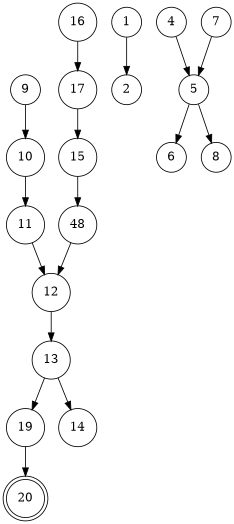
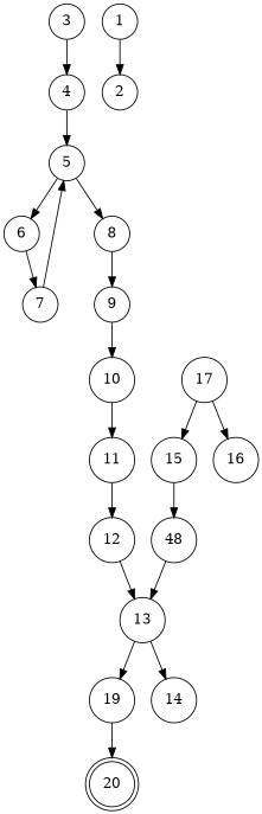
  digraph {
    node [shape=circle]
    20 [shape=doublecircle]
    1
    2
+   3
    4
    5
    6
    8
    7
    9
    10
    11
    12
    13
    19
    14
    n17 [label=48]
    15
    16
    17
    1 -> 2
+   3 -> 4
    4 -> 5
    5 -> 6
    5 -> 8
+   6 -> 7
+   8 -> 9
    7 -> 5
    9 -> 10
    10 -> 11
    11 -> 12
    12 -> 13
    13 -> 19
    13 -> 14
    19 -> 20
-   n17 -> 12
+   n17 -> 13
    15 -> n17
-   16 -> 17
+   17 -> 16
    17 -> 15
  }
